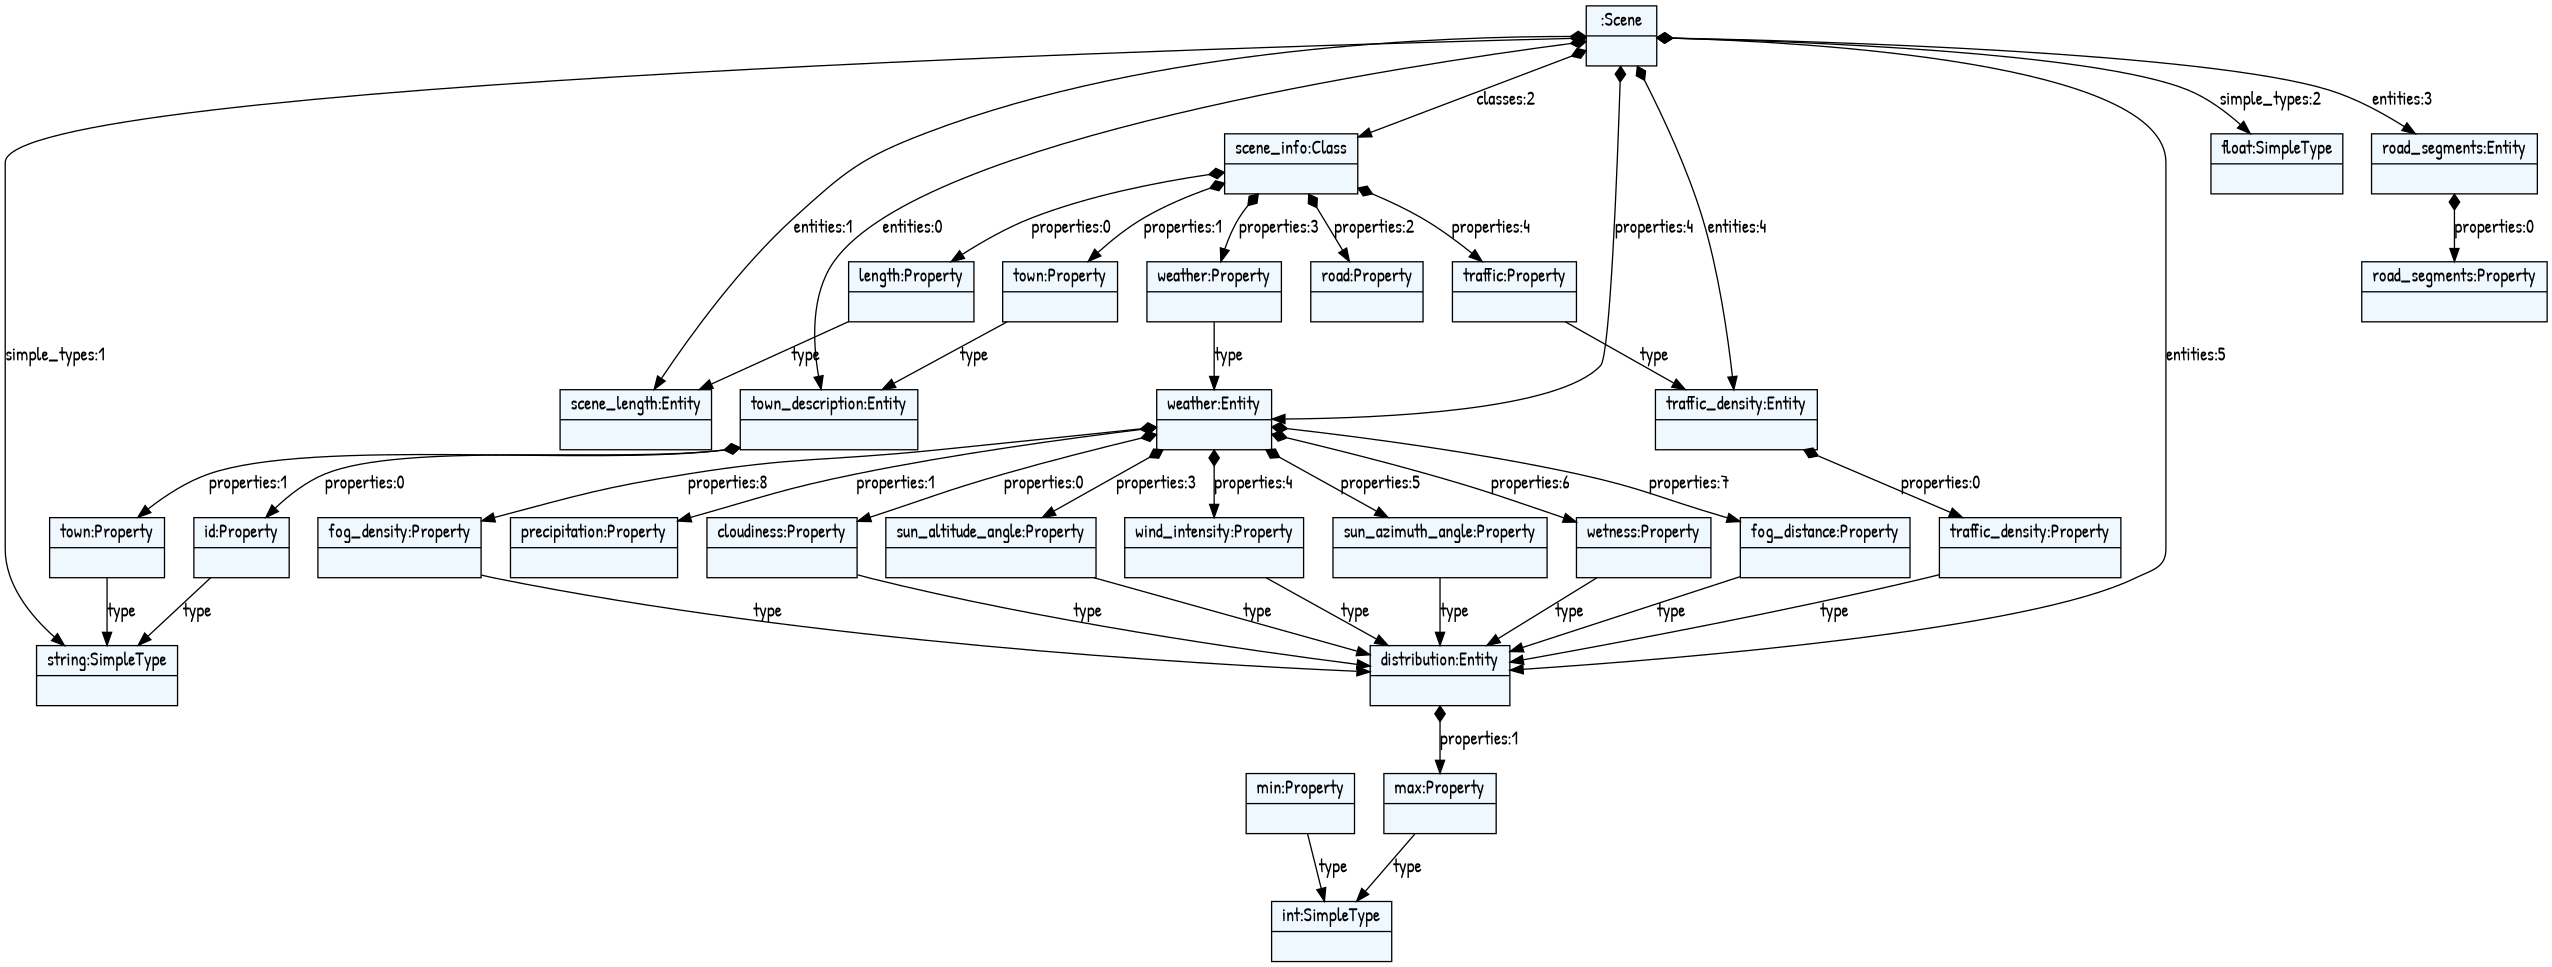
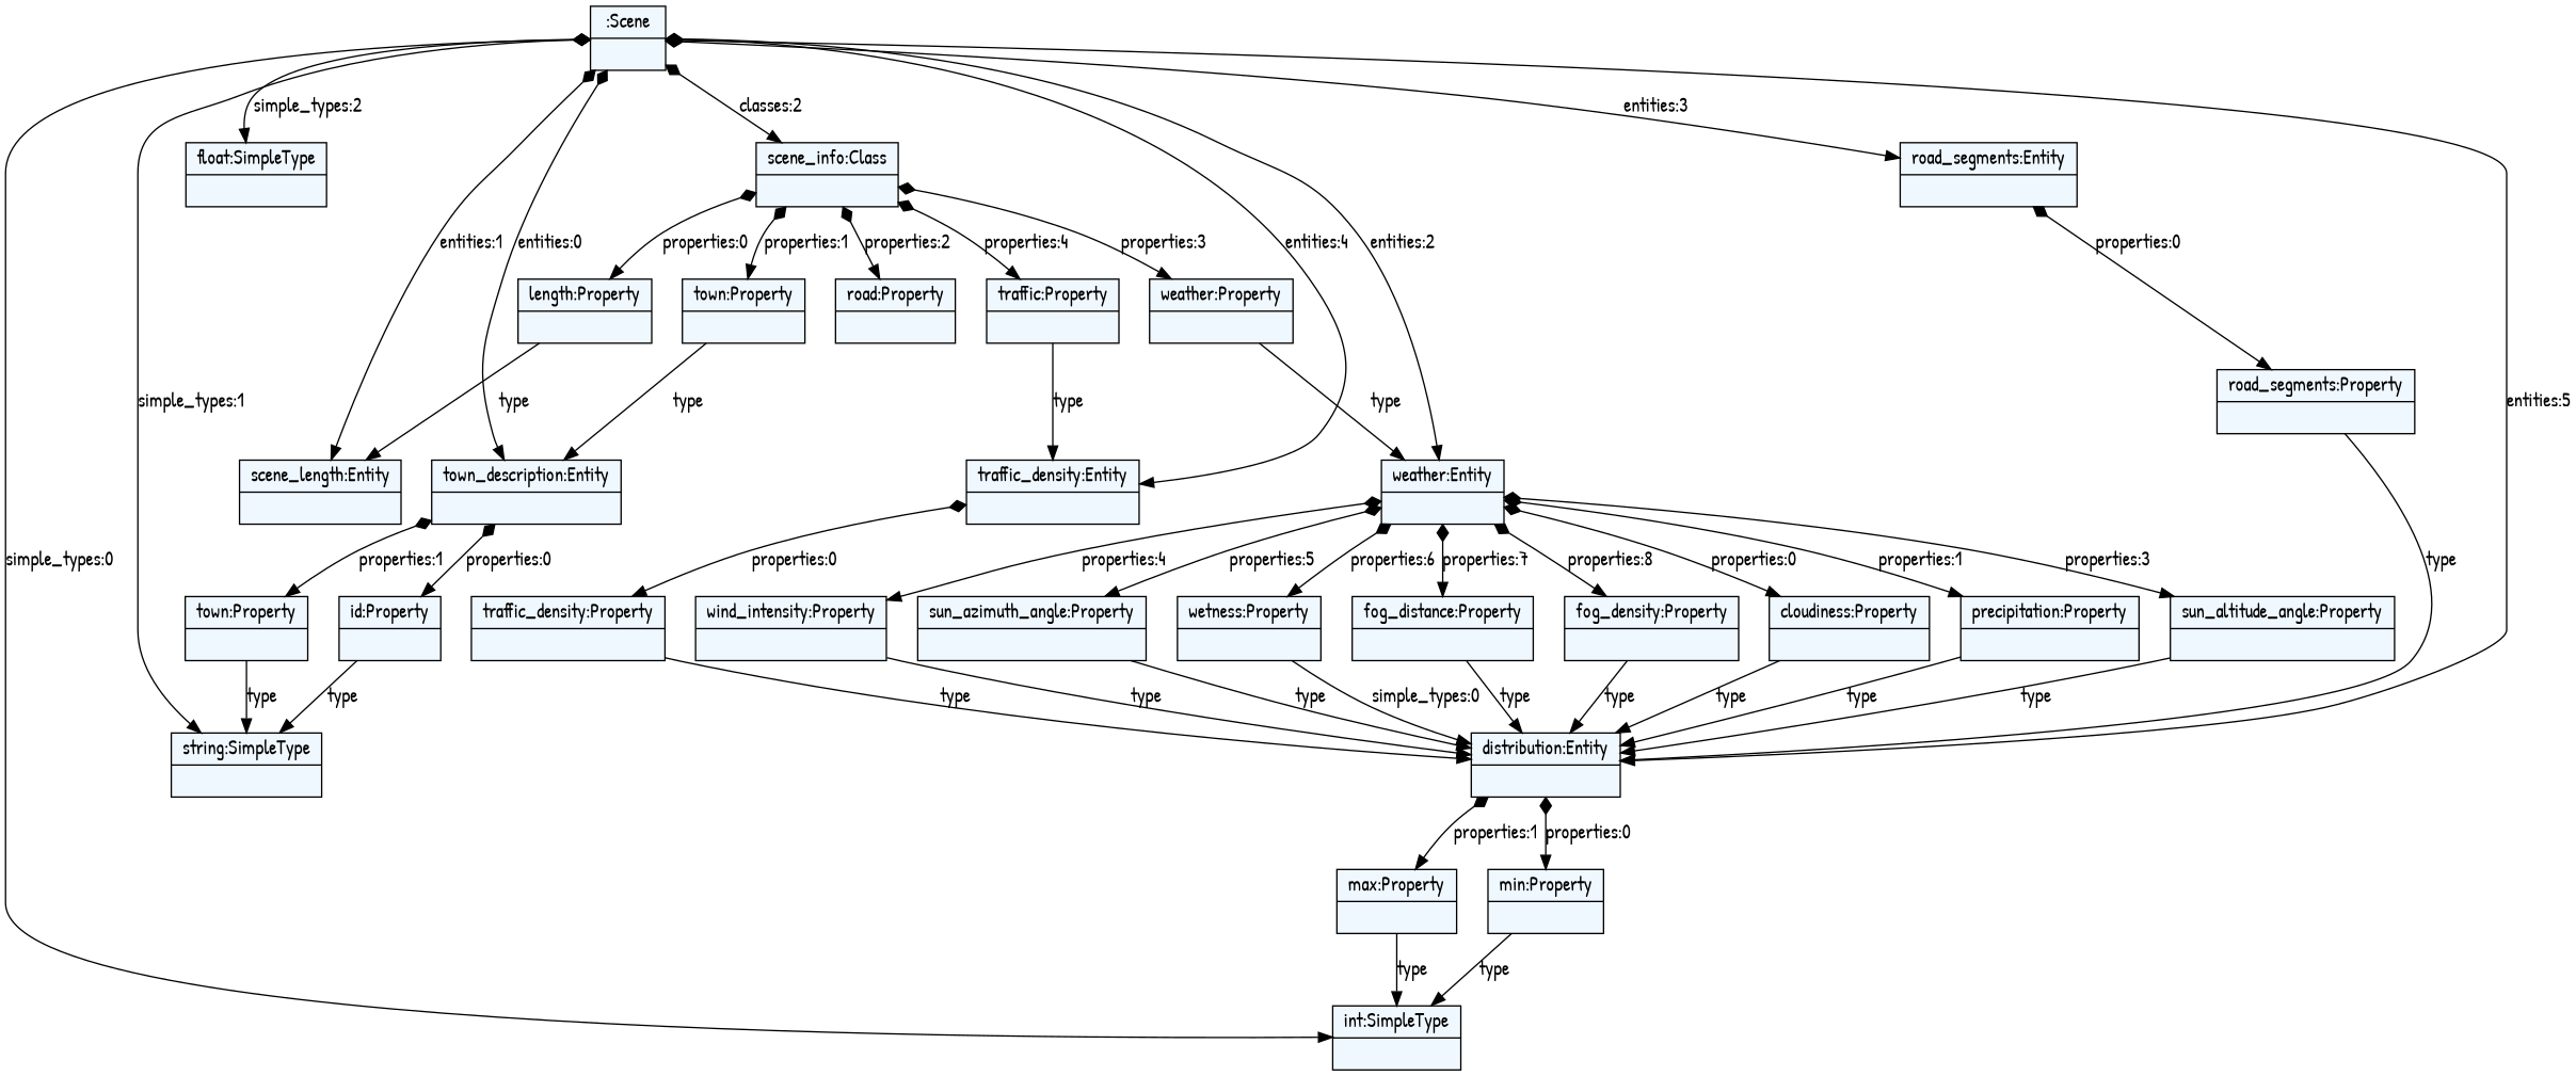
  digraph {
    fontname="Patrick Hand"
    fontsize=8
    nodesep=0.3
    node [fillcolor=aliceblue fontname="Patrick Hand" shape=record style=filled]
    edge [arrowtail=diamond dir=both fontname="Patrick Hand"]
    n1 [label="{:Scene|}"]
    n2 [label="{int:SimpleType|}"]
    n3 [label="{string:SimpleType|}"]
    n4 [label="{float:SimpleType|}"]
    n5 [label="{scene_info:Class|}"]
    n6 [label="{scene_length:Entity|}"]
    n7 [label="{town_description:Entity|}"]
    n8 [label="{road_segments:Entity|}"]
    n9 [label="{distribution:Entity|}"]
    n10 [label="{weather:Entity|}"]
    n11 [label="{traffic_density:Entity|}"]
    n12 [label="{length:Property|}"]
    n13 [label="{town:Property|}"]
    n14 [label="{road:Property|}"]
    n15 [label="{weather:Property|}"]
    n16 [label="{traffic:Property|}"]
    n17 [label="{id:Property|}"]
    n18 [label="{town:Property|}"]
    n19 [label="{road_segments:Property|}"]
    n20 [label="{min:Property|}"]
    n21 [label="{max:Property|}"]
    n22 [label="{cloudiness:Property|}"]
    n23 [label="{precipitation:Property|}"]
    n24 [label="{sun_altitude_angle:Property|}"]
    n25 [label="{wind_intensity:Property|}"]
    n26 [label="{sun_azimuth_angle:Property|}"]
    n27 [label="{wetness:Property|}"]
    n28 [label="{fog_distance:Property|}"]
    n29 [label="{fog_density:Property|}"]
    n30 [label="{traffic_density:Property|}"]
+   n1 -> n2 [label="simple_types:0"]
    n1 -> n3 [label="simple_types:1"]
    n1 -> n4 [label="simple_types:2"]
    n1 -> n5 [label="classes:2"]
    n1 -> n6 [label="entities:1"]
    n1 -> n7 [label="entities:0"]
    n1 -> n8 [label="entities:3"]
    n1 -> n9 [label="entities:5"]
-   n1 -> n10 [label="properties:4"]
+   n1 -> n10 [label="entities:2"]
    n1 -> n11 [label="entities:4"]
    n5 -> n12 [label="properties:0"]
    n5 -> n13 [label="properties:1"]
    n5 -> n14 [label="properties:2"]
    n5 -> n15 [label="properties:3"]
    n5 -> n16 [label="properties:4"]
    n7 -> n17 [label="properties:0"]
    n7 -> n18 [label="properties:1"]
    n8 -> n19 [label="properties:0"]
+   n9 -> n20 [label="properties:0"]
    n9 -> n21 [label="properties:1"]
    n10 -> n22 [label="properties:0"]
    n10 -> n23 [label="properties:1"]
    n10 -> n24 [label="properties:3"]
    n10 -> n25 [label="properties:4"]
    n10 -> n26 [label="properties:5"]
    n10 -> n27 [label="properties:6"]
    n10 -> n28 [label="properties:7"]
    n10 -> n29 [label="properties:8"]
    n11 -> n30 [label="properties:0"]
    n12 -> n6 [arrowtail=empty dir=black label=type]
    n13 -> n7 [arrowtail=empty dir=black label=type]
    n15 -> n10 [arrowtail=empty dir=black label=type]
    n16 -> n11 [arrowtail=empty dir=black label=type]
    n17 -> n3 [arrowtail=empty dir=black label=type]
    n18 -> n3 [arrowtail=empty dir=black label=type]
+   n19 -> n9 [arrowtail=empty dir=black label=type]
    n20 -> n2 [arrowtail=empty dir=black label=type]
    n21 -> n2 [arrowtail=empty dir=black label=type]
    n22 -> n9 [arrowtail=empty dir=black label=type]
+   n23 -> n9 [arrowtail=empty dir=black label=type]
    n24 -> n9 [arrowtail=empty dir=black label=type]
    n25 -> n9 [arrowtail=empty dir=black label=type]
    n26 -> n9 [arrowtail=empty dir=black label=type]
-   n27 -> n9 [arrowtail=empty dir=black label=type]
+   n27 -> n9 [arrowtail=empty dir=black label="simple_types:0"]
    n28 -> n9 [arrowtail=empty dir=black label=type]
    n29 -> n9 [arrowtail=empty dir=black label=type]
    n30 -> n9 [arrowtail=empty dir=black label=type]
  }
